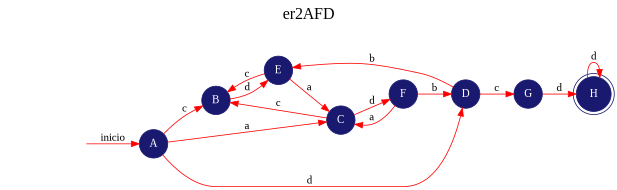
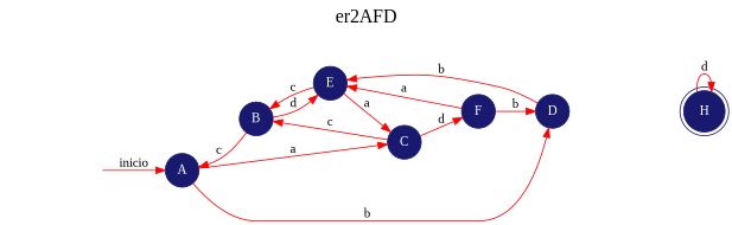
  digraph {
    fontname="Liberation Serif"
    fontsize=20
    label=er2AFD
    labelloc=t
    rankdir=LR
    node [color=midnightblue fontcolor=white fontname="Liberation Serif" shape=circle style=filled]
    edge [color=red fontname="Liberation Serif"]
    secret_node [style=invis]
    A
    B
    C
    D
    E
    F
-   G
    H [shape=doublecircle]
    secret_node -> A [label=inicio]
-   A -> B [label=c]
+   B -> A [label=c]
    A -> C [label=a]
-   A -> D [label=d]
+   A -> D [label=b]
    B -> E [label=d]
    C -> B [label=c]
    C -> F [label=d]
    D -> E [label=b]
-   D -> G [label=c]
    E -> B [label=c]
    E -> C [label=a]
-   F -> C [label=a]
+   F -> E [label=a]
    F -> D [label=b]
-   G -> H [label=d]
    H -> H [label=d]
  }
